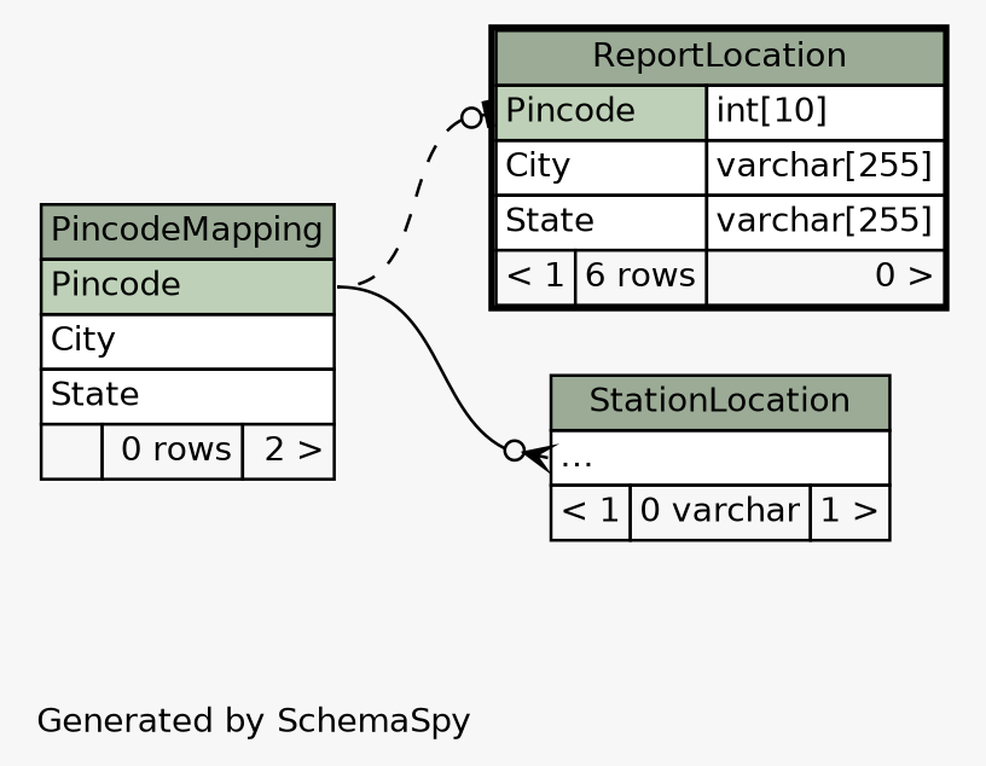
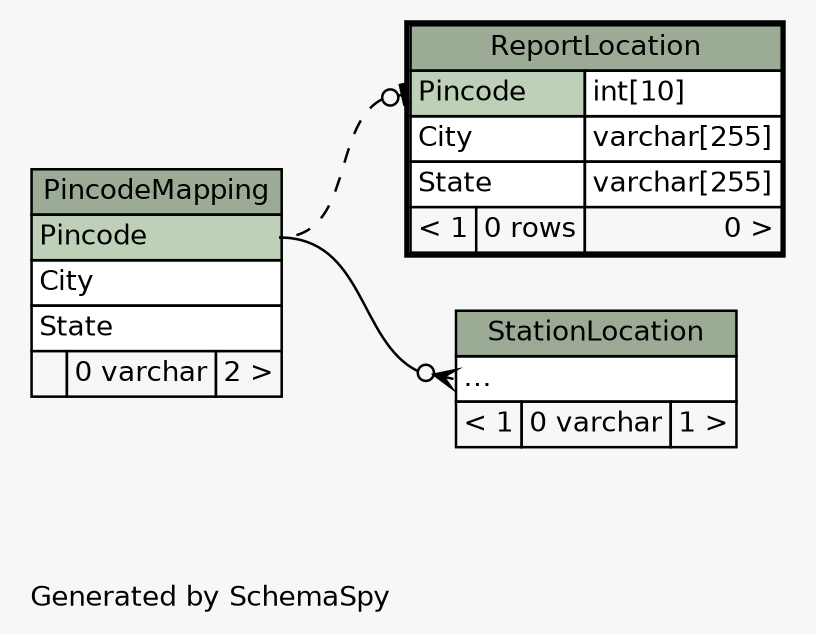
  digraph {
    bgcolor="#f7f7f7"
    fontname=Helvetica
    fontsize=11
    label="\nGenerated by SchemaSpy"
    labeljust=l
    nodesep=0.18
    rankdir=RL
    ranksep=0.46
    node [fontname=Helvetica fontsize=11 shape=plaintext]
    edge [arrowhead=none arrowsize=0.8 dir=back headport="Pincode:e"]
-   n1 [label=<     <TABLE BORDER="2" CELLBORDER="1" CELLSPACING="0" BGCOLOR="#ffffff">       <TR><TD COLSPAN="3" BGCOLOR="#9bab96" ALIGN="CENTER">ReportLocation</TD></TR>       <TR><TD PORT="Pincode" COLSPAN="2" BGCOLOR="#bed1b8" ALIGN="LEFT">Pincode</TD><TD PORT="Pincode.type" ALIGN="LEFT">int[10]</TD></TR>       <TR><TD PORT="City" COLSPAN="2" ALIGN="LEFT">City</TD><TD PORT="City.type" ALIGN="LEFT">varchar[255]</TD></TR>       <TR><TD PORT="State" COLSPAN="2" ALIGN="LEFT">State</TD><TD PORT="State.type" ALIGN="LEFT">varchar[255]</TD></TR>       <TR><TD ALIGN="LEFT" BGCOLOR="#f7f7f7">&lt; 1</TD><TD ALIGN="RIGHT" BGCOLOR="#f7f7f7">6 rows</TD><TD ALIGN="RIGHT" BGCOLOR="#f7f7f7">0 &gt;</TD></TR>     </TABLE>>]
-   n2 [label=<     <TABLE BORDER="0" CELLBORDER="1" CELLSPACING="0" BGCOLOR="#ffffff">       <TR><TD COLSPAN="3" BGCOLOR="#9bab96" ALIGN="CENTER">PincodeMapping</TD></TR>       <TR><TD PORT="Pincode" COLSPAN="3" BGCOLOR="#bed1b8" ALIGN="LEFT">Pincode</TD></TR>       <TR><TD PORT="City" COLSPAN="3" ALIGN="LEFT">City</TD></TR>       <TR><TD PORT="State" COLSPAN="3" ALIGN="LEFT">State</TD></TR>       <TR><TD ALIGN="LEFT" BGCOLOR="#f7f7f7">  </TD><TD ALIGN="RIGHT" BGCOLOR="#f7f7f7">0 rows</TD><TD ALIGN="RIGHT" BGCOLOR="#f7f7f7">2 &gt;</TD></TR>     </TABLE>>]
+   n1 [label=<     <TABLE BORDER="2" CELLBORDER="1" CELLSPACING="0" BGCOLOR="#ffffff">       <TR><TD COLSPAN="3" BGCOLOR="#9bab96" ALIGN="CENTER">ReportLocation</TD></TR>       <TR><TD PORT="Pincode" COLSPAN="2" BGCOLOR="#bed1b8" ALIGN="LEFT">Pincode</TD><TD PORT="Pincode.type" ALIGN="LEFT">int[10]</TD></TR>       <TR><TD PORT="City" COLSPAN="2" ALIGN="LEFT">City</TD><TD PORT="City.type" ALIGN="LEFT">varchar[255]</TD></TR>       <TR><TD PORT="State" COLSPAN="2" ALIGN="LEFT">State</TD><TD PORT="State.type" ALIGN="LEFT">varchar[255]</TD></TR>       <TR><TD ALIGN="LEFT" BGCOLOR="#f7f7f7">&lt; 1</TD><TD ALIGN="RIGHT" BGCOLOR="#f7f7f7">0 rows</TD><TD ALIGN="RIGHT" BGCOLOR="#f7f7f7">0 &gt;</TD></TR>     </TABLE>>]
+   n2 [label=<     <TABLE BORDER="0" CELLBORDER="1" CELLSPACING="0" BGCOLOR="#ffffff">       <TR><TD COLSPAN="3" BGCOLOR="#9bab96" ALIGN="CENTER">PincodeMapping</TD></TR>       <TR><TD PORT="Pincode" COLSPAN="3" BGCOLOR="#bed1b8" ALIGN="LEFT">Pincode</TD></TR>       <TR><TD PORT="City" COLSPAN="3" ALIGN="LEFT">City</TD></TR>       <TR><TD PORT="State" COLSPAN="3" ALIGN="LEFT">State</TD></TR>       <TR><TD ALIGN="LEFT" BGCOLOR="#f7f7f7">  </TD><TD ALIGN="RIGHT" BGCOLOR="#f7f7f7">0 varchar</TD><TD ALIGN="RIGHT" BGCOLOR="#f7f7f7">2 &gt;</TD></TR>     </TABLE>>]
    n3 [label=<     <TABLE BORDER="0" CELLBORDER="1" CELLSPACING="0" BGCOLOR="#ffffff">       <TR><TD COLSPAN="3" BGCOLOR="#9bab96" ALIGN="CENTER">StationLocation</TD></TR>       <TR><TD PORT="elipses" COLSPAN="3" ALIGN="LEFT">...</TD></TR>       <TR><TD ALIGN="LEFT" BGCOLOR="#f7f7f7">&lt; 1</TD><TD ALIGN="RIGHT" BGCOLOR="#f7f7f7">0 varchar</TD><TD ALIGN="RIGHT" BGCOLOR="#f7f7f7">1 &gt;</TD></TR>     </TABLE>>]
    n1 -> n2 [arrowtail=teeodot style=dashed tailport="Pincode:w"]
    n3 -> n2 [arrowtail=crowodot tailport="elipses:w"]
  }
